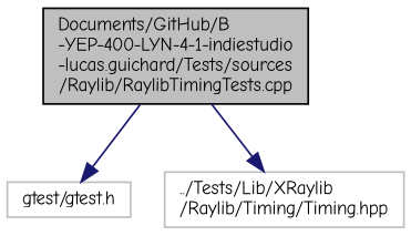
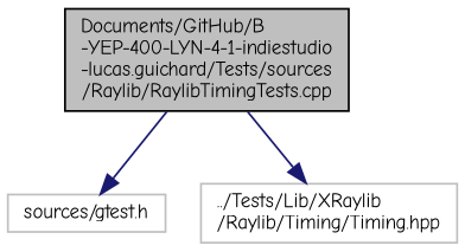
  digraph {
    fontname="Comic Neue"
    node [color=grey75 fillcolor=white fontname="Comic Neue" fontsize=10 shape=record style=filled]
    edge [color=midnightblue fontname="Comic Neue" fontsize=10 labelfontname=Helvetica labelfontsize=10 style=solid]
    n1 [color=black fillcolor=grey75 fontcolor=black height=0.2 label="Documents/GitHub/B\l-YEP-400-LYN-4-1-indiestudio\l-lucas.guichard/Tests/sources\l/Raylib/RaylibTimingTests.cpp" width=0.4]
-   n2 [height=0.2 label="gtest/gtest.h" width=0.4]
+   n2 [height=0.2 label="sources/gtest.h" width=0.4]
    n3 [height=0.2 label="../Tests/Lib/XRaylib\l/Raylib/Timing/Timing.hpp" width=0.4]
    n1 -> n2
    n1 -> n3
  }
